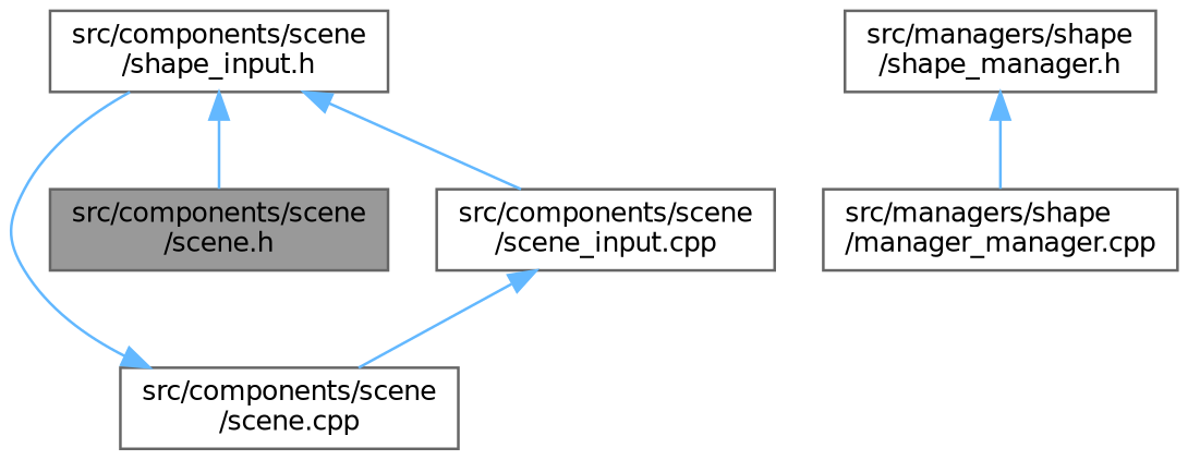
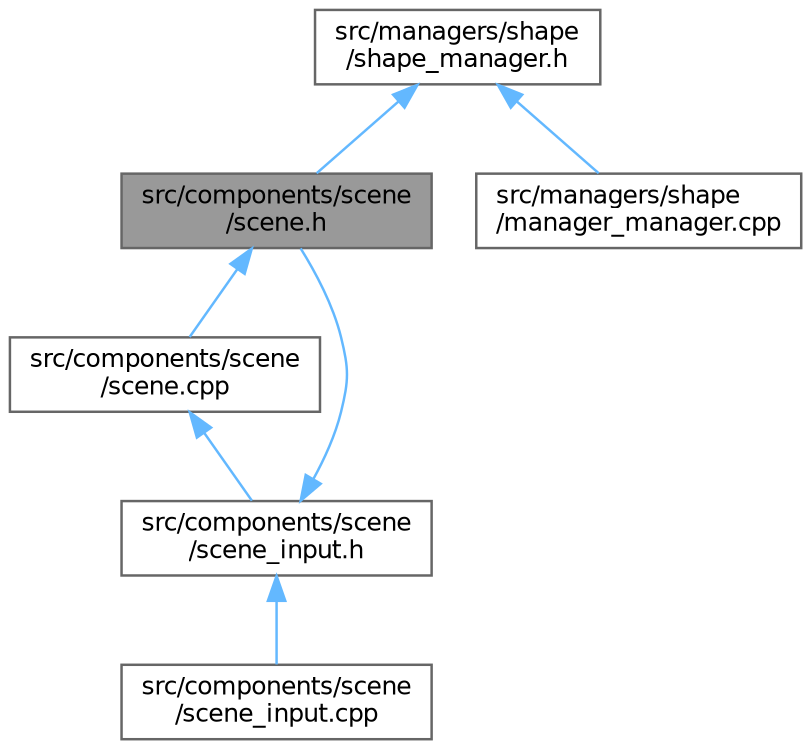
  digraph {
    node [color=grey40 fillcolor=white fontname=Helvetica fontsize=10 shape=box style=filled]
    edge [color=steelblue1 dir=back fontname=Helvetica fontsize=10 labelfontname=Helvetica labelfontsize=10 style=solid]
    n1 [color=gray40 fillcolor=grey60 fontcolor=black height=0.2 label="src/components/scene\l/scene.h" width=0.4]
    n2 [height=0.2 label="src/components/scene\l/scene.cpp" width=0.4]
-   n3 [height=0.2 label="src/components/scene\l/shape_input.h" width=0.4]
+   n3 [height=0.2 label="src/components/scene\l/scene_input.h" width=0.4]
    n4 [height=0.2 label="src/components/scene\l/scene_input.cpp" width=0.4]
    n5 [height=0.2 label="src/managers/shape\l/shape_manager.h" width=0.4]
    n6 [height=0.2 label="src/managers/shape\l/manager_manager.cpp" width=0.4]
-   n4 -> n2
+   n1 -> n2
    n2 -> n3
    n3 -> n1
    n3 -> n4
+   n5 -> n1
    n5 -> n6
  }
